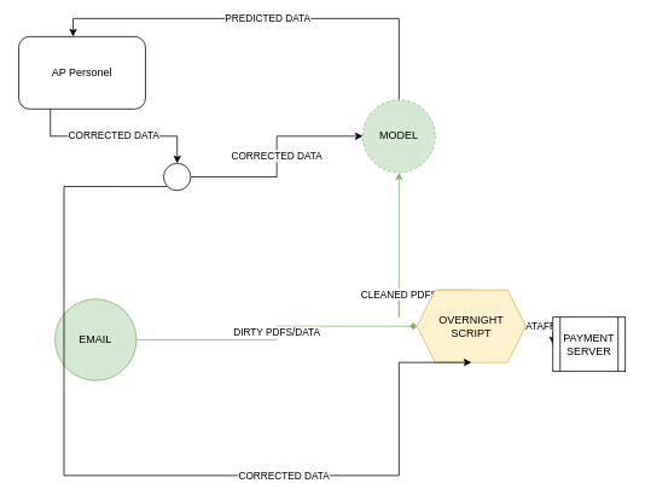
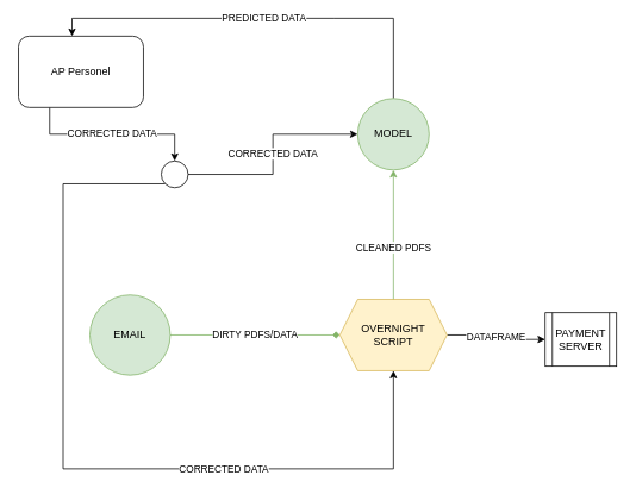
  <mxCell id="0" />
  <mxCell id="1" parent="0" />
  <mxCell id="2" value="CORRECTED DATA" style="edgeStyle=orthogonalEdgeStyle;rounded=0;orthogonalLoop=1;jettySize=auto;html=1;exitX=0.25;exitY=1;exitDx=0;exitDy=0;strokeColor=default;entryX=0.5;entryY=0;entryDx=0;entryDy=0;" parent="1" source="3" target="13" edge="1"><mxGeometry relative="1" as="geometry"><mxPoint x="30" y="260" as="targetPoint" /></mxGeometry></mxCell>
  <mxCell id="3" value="AP Personel" style="rounded=1;whiteSpace=wrap;html=1;fontSize=12;glass=0;strokeWidth=1;shadow=0;" parent="1" vertex="1"><mxGeometry x="20" y="40" width="140" height="80" as="geometry" /></mxCell>
  <mxCell id="4" value="PREDICTED DATA" style="edgeStyle=orthogonalEdgeStyle;rounded=0;orthogonalLoop=1;jettySize=auto;html=1;exitX=0.5;exitY=0;exitDx=0;exitDy=0;" parent="1" source="5" edge="1"><mxGeometry relative="1" as="geometry"><mxPoint x="80" y="40" as="targetPoint" /><Array as="points"><mxPoint x="374" y="20" /><mxPoint x="80" y="20" /><mxPoint x="80" y="40" /></Array></mxGeometry></mxCell>
- <mxCell id="5" value="MODEL" style="ellipse;whiteSpace=wrap;html=1;aspect=fixed;fillColor=#d5e8d4;strokeColor=#82b366;dashed=1;" parent="1" vertex="1"><mxGeometry x="400" y="110" width="80" height="80" as="geometry" /></mxCell>
+ <mxCell id="5" value="MODEL" style="ellipse;whiteSpace=wrap;html=1;aspect=fixed;fillColor=#d5e8d4;strokeColor=#82b366;" parent="1" vertex="1"><mxGeometry x="400" y="110" width="80" height="80" as="geometry" /></mxCell>
  <mxCell id="6" value="DIRTY PDFS/DATA" style="edgeStyle=orthogonalEdgeStyle;rounded=0;orthogonalLoop=1;jettySize=auto;html=1;exitX=1;exitY=0.5;exitDx=0;exitDy=0;entryX=0;entryY=0.5;entryDx=0;entryDy=0;fillColor=#d5e8d4;strokeColor=#82b366;endArrow=diamond;" parent="1" source="7" target="10" edge="1"><mxGeometry relative="1" as="geometry" /></mxCell>
- <mxCell id="7" value="EMAIL" style="ellipse;whiteSpace=wrap;html=1;aspect=fixed;fillColor=#d5e8d4;strokeColor=#82b366;" parent="1" vertex="1"><mxGeometry x="60" y="330" width="90" height="90" as="geometry" /></mxCell>
+ <mxCell id="7" value="EMAIL" style="ellipse;whiteSpace=wrap;html=1;aspect=fixed;fillColor=#d5e8d4;strokeColor=#82b366;" parent="1" vertex="1"><mxGeometry x="100" y="330" width="90" height="90" as="geometry" /></mxCell>
  <mxCell id="8" value="CLEANED PDFS" style="edgeStyle=orthogonalEdgeStyle;rounded=0;orthogonalLoop=1;jettySize=auto;html=1;entryX=0.5;entryY=1;entryDx=0;entryDy=0;exitX=0.5;exitY=0;exitDx=0;exitDy=0;fillColor=#d5e8d4;strokeColor=#82b366;" parent="1" source="10" target="5" edge="1"><mxGeometry relative="1" as="geometry"><Array as="points"><mxPoint x="440" y="350" /><mxPoint x="440" y="350" /></Array></mxGeometry></mxCell>
  <mxCell id="9" value="DATAFRAME" style="edgeStyle=orthogonalEdgeStyle;rounded=0;orthogonalLoop=1;jettySize=auto;html=1;exitX=1;exitY=0.5;exitDx=0;exitDy=0;entryX=0;entryY=0.5;entryDx=0;entryDy=0;strokeColor=default;" parent="1" source="10" target="14" edge="1"><mxGeometry relative="1" as="geometry" /></mxCell>
- <mxCell id="10" value="OVERNIGHT SCRIPT" style="shape=hexagon;perimeter=hexagonPerimeter2;whiteSpace=wrap;html=1;fixedSize=1;fillColor=#fff2cc;strokeColor=#d6b656;" parent="1" vertex="1"><mxGeometry x="460" y="320" width="120" height="80" as="geometry" /></mxCell>
+ <mxCell id="10" value="OVERNIGHT SCRIPT" style="shape=hexagon;perimeter=hexagonPerimeter2;whiteSpace=wrap;html=1;fixedSize=1;fillColor=#fff2cc;strokeColor=#d6b656;" parent="1" vertex="1"><mxGeometry x="380" y="335" width="120" height="80" as="geometry" /></mxCell>
  <mxCell id="11" value="CORRECTED DATA" style="edgeStyle=orthogonalEdgeStyle;rounded=0;orthogonalLoop=1;jettySize=auto;html=1;exitX=1;exitY=0.5;exitDx=0;exitDy=0;entryX=0;entryY=0.5;entryDx=0;entryDy=0;strokeColor=default;" parent="1" source="13" target="5" edge="1"><mxGeometry relative="1" as="geometry" /></mxCell>
  <mxCell id="12" value="CORRECTED DATA" style="edgeStyle=orthogonalEdgeStyle;rounded=0;orthogonalLoop=1;jettySize=auto;html=1;exitX=0;exitY=1;exitDx=0;exitDy=0;entryX=0.5;entryY=1;entryDx=0;entryDy=0;strokeColor=default;" parent="1" source="13" target="10" edge="1"><mxGeometry x="0.343" relative="1" as="geometry"><Array as="points"><mxPoint x="70" y="206" /><mxPoint x="70" y="525" /><mxPoint x="440" y="525" /></Array><mxPoint as="offset" /></mxGeometry></mxCell>
  <mxCell id="13" value="" style="ellipse;whiteSpace=wrap;html=1;aspect=fixed;" parent="1" vertex="1"><mxGeometry x="180" y="180" width="30" height="30" as="geometry" /></mxCell>
  <mxCell id="14" value="PAYMENT SERVER" style="shape=process;whiteSpace=wrap;html=1;backgroundOutline=1;" parent="1" vertex="1"><mxGeometry x="610" y="350" width="80" height="60" as="geometry" /></mxCell>
